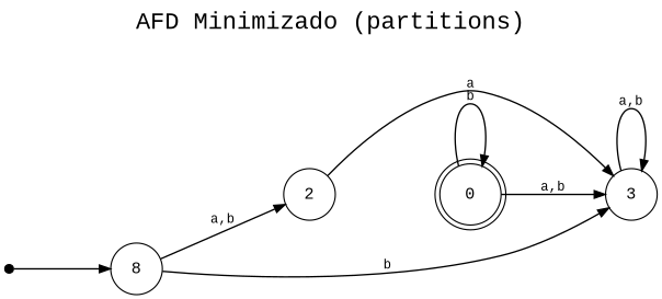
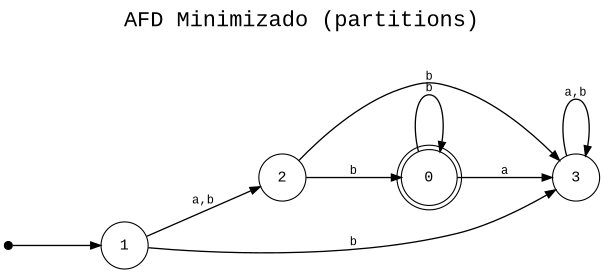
  digraph {
    concentrate=true
    fontname="Liberation Mono"
    fontsize=20
    label="AFD Minimizado (partitions)"
    labelloc=t
    nodesep=0.7
    rankdir=LR
    ranksep=1.1
    splines=true
    node [fontname="Liberation Mono" shape=circle]
    edge [arrowsize=0.9 fontname="Liberation Mono" fontsize=11 labeldistance=1.6 penwidth=1.2]
    __start [height=0.6 shape=point width=0.1]
-   1 [height=0.6 width=0.6 label=8]
+   1 [height=0.6 width=0.6]
    2 [height=0.6 width=0.6]
    3 [height=0.6 width=0.6]
    0 [height=0.6 shape=doublecircle width=0.6]
    __start -> 1
    1 -> 2 [label="a,b"]
    1 -> 3 [label=b]
-   2 -> 3 [label=a]
+   2 -> 3 [label=b]
+   2 -> 0 [label=b]
    3 -> 3 [label="a,b"]
-   0 -> 3 [label="a,b"]
+   0 -> 3 [label=a]
    0 -> 0 [label=b]
  }
